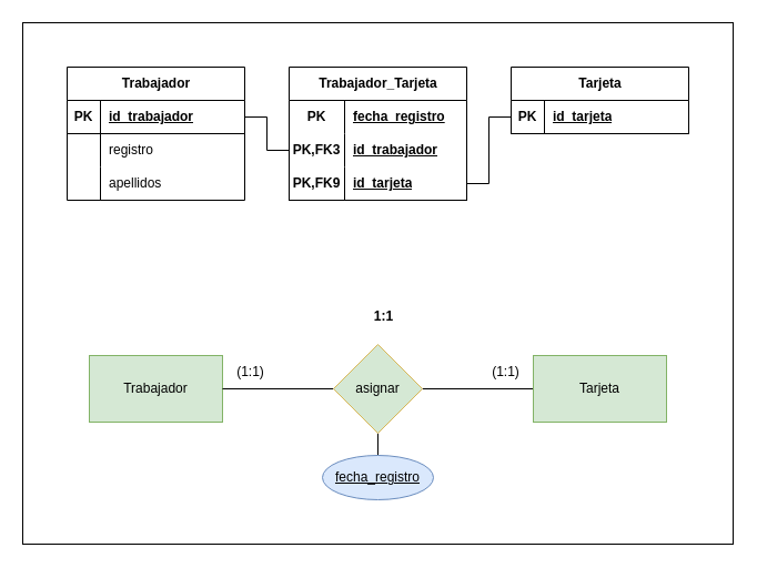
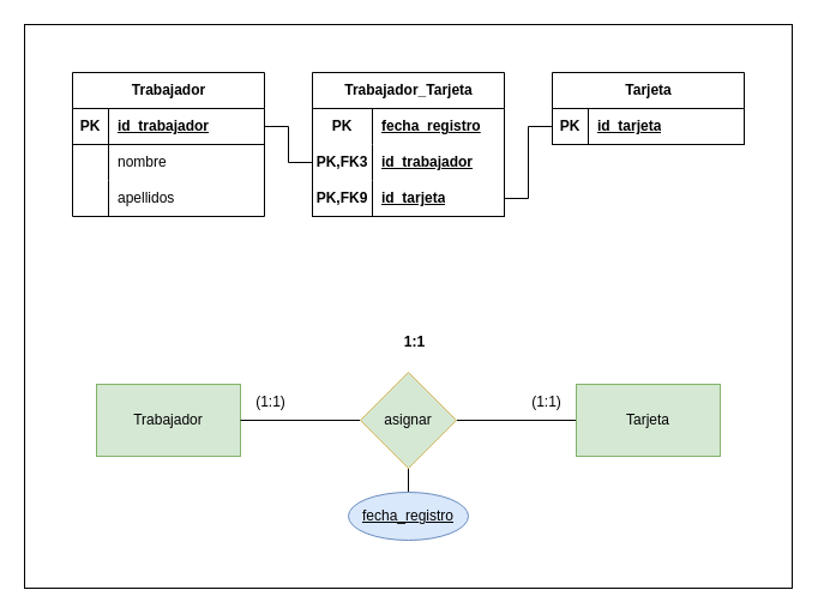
  <mxCell id="0" />
  <mxCell id="1" parent="0" />
  <mxCell id="2" value="" style="group" vertex="1" connectable="0" parent="1"><mxGeometry width="640" height="470" as="geometry" x="20" y="20" /></mxCell>
  <mxCell id="3" value="" style="rounded=0;whiteSpace=wrap;html=1;" vertex="1" parent="2"><mxGeometry width="640" height="470" as="geometry" /></mxCell>
  <mxCell id="4" value="Trabajador" style="rounded=0;whiteSpace=wrap;html=1;fillColor=#d5e8d4;strokeColor=#82b366;" vertex="1" parent="2"><mxGeometry x="60" y="300" width="120" height="60" as="geometry" /></mxCell>
  <mxCell id="5" style="edgeStyle=orthogonalEdgeStyle;rounded=0;orthogonalLoop=1;jettySize=auto;html=1;exitX=1;exitY=0.5;exitDx=0;exitDy=0;entryX=0;entryY=0.5;entryDx=0;entryDy=0;endArrow=none;startFill=0;" edge="1" parent="2" source="8" target="9"><mxGeometry relative="1" as="geometry" /></mxCell>
  <mxCell id="6" style="edgeStyle=orthogonalEdgeStyle;rounded=0;orthogonalLoop=1;jettySize=auto;html=1;exitX=0;exitY=0.5;exitDx=0;exitDy=0;entryX=1;entryY=0.5;entryDx=0;entryDy=0;endArrow=none;startFill=0;" edge="1" parent="2" source="8" target="4"><mxGeometry relative="1" as="geometry" /></mxCell>
  <mxCell id="7" style="edgeStyle=orthogonalEdgeStyle;rounded=0;orthogonalLoop=1;jettySize=auto;html=1;exitX=0.5;exitY=1;exitDx=0;exitDy=0;entryX=0.5;entryY=0;entryDx=0;entryDy=0;endArrow=none;startFill=0;" edge="1" parent="2" source="8" target="23"><mxGeometry relative="1" as="geometry" /></mxCell>
  <mxCell id="8" value="asignar" style="rhombus;whiteSpace=wrap;html=1;fillColor=#d5e8d4;strokeColor=#d6b656;" vertex="1" parent="2"><mxGeometry x="280" y="290" width="80" height="80" as="geometry" /></mxCell>
  <mxCell id="9" value="Tarjeta" style="rounded=0;whiteSpace=wrap;html=1;fillColor=#d5e8d4;strokeColor=#82b366;" vertex="1" parent="2"><mxGeometry x="460" y="300" width="120" height="60" as="geometry" /></mxCell>
  <mxCell id="10" value="(1:1)" style="text;html=1;align=center;verticalAlign=middle;resizable=0;points=[];autosize=1;strokeColor=none;fillColor=none;" vertex="1" parent="2"><mxGeometry x="410" y="300" width="50" height="30" as="geometry" /></mxCell>
  <mxCell id="11" value="(1:1)" style="text;html=1;align=center;verticalAlign=middle;resizable=0;points=[];autosize=1;strokeColor=none;fillColor=none;" vertex="1" parent="2"><mxGeometry x="180" y="300" width="50" height="30" as="geometry" /></mxCell>
  <mxCell id="12" value="1:1" style="text;html=1;align=center;verticalAlign=middle;resizable=0;points=[];autosize=1;strokeColor=none;fillColor=none;fontStyle=1" vertex="1" parent="2"><mxGeometry x="305" y="250" width="40" height="30" as="geometry" /></mxCell>
  <mxCell id="13" value="Trabajador" style="shape=table;startSize=30;container=1;collapsible=1;childLayout=tableLayout;fixedRows=1;rowLines=0;fontStyle=1;align=center;resizeLast=1;html=1;" vertex="1" parent="2"><mxGeometry x="40" y="40" width="160" height="120" as="geometry" /></mxCell>
  <mxCell id="14" value="" style="shape=tableRow;horizontal=0;startSize=0;swimlaneHead=0;swimlaneBody=0;fillColor=none;collapsible=0;dropTarget=0;points=[[0,0.5],[1,0.5]];portConstraint=eastwest;top=0;left=0;right=0;bottom=1;" vertex="1" parent="13"><mxGeometry y="30" width="160" height="30" as="geometry" /></mxCell>
  <mxCell id="15" value="PK" style="shape=partialRectangle;connectable=0;fillColor=none;top=0;left=0;bottom=0;right=0;fontStyle=1;overflow=hidden;whiteSpace=wrap;html=1;" vertex="1" parent="14"><mxGeometry width="30" height="30" as="geometry"><mxRectangle width="30" height="30" as="alternateBounds" /></mxGeometry></mxCell>
  <mxCell id="16" value="id_trabajador" style="shape=partialRectangle;connectable=0;fillColor=none;top=0;left=0;bottom=0;right=0;align=left;spacingLeft=6;fontStyle=5;overflow=hidden;whiteSpace=wrap;html=1;" vertex="1" parent="14"><mxGeometry x="30" width="130" height="30" as="geometry"><mxRectangle width="130" height="30" as="alternateBounds" /></mxGeometry></mxCell>
  <mxCell id="17" value="" style="shape=tableRow;horizontal=0;startSize=0;swimlaneHead=0;swimlaneBody=0;fillColor=none;collapsible=0;dropTarget=0;points=[[0,0.5],[1,0.5]];portConstraint=eastwest;top=0;left=0;right=0;bottom=0;" vertex="1" parent="13"><mxGeometry y="60" width="160" height="30" as="geometry" /></mxCell>
  <mxCell id="18" value="" style="shape=partialRectangle;connectable=0;fillColor=none;top=0;left=0;bottom=0;right=0;editable=1;overflow=hidden;whiteSpace=wrap;html=1;" vertex="1" parent="17"><mxGeometry width="30" height="30" as="geometry"><mxRectangle width="30" height="30" as="alternateBounds" /></mxGeometry></mxCell>
- <mxCell id="19" value="registro" style="shape=partialRectangle;connectable=0;fillColor=none;top=0;left=0;bottom=0;right=0;align=left;spacingLeft=6;overflow=hidden;whiteSpace=wrap;html=1;" vertex="1" parent="17"><mxGeometry x="30" width="130" height="30" as="geometry"><mxRectangle width="130" height="30" as="alternateBounds" /></mxGeometry></mxCell>
+ <mxCell id="19" value="nombre" style="shape=partialRectangle;connectable=0;fillColor=none;top=0;left=0;bottom=0;right=0;align=left;spacingLeft=6;overflow=hidden;whiteSpace=wrap;html=1;" vertex="1" parent="17"><mxGeometry x="30" width="130" height="30" as="geometry"><mxRectangle width="130" height="30" as="alternateBounds" /></mxGeometry></mxCell>
  <mxCell id="20" value="" style="shape=tableRow;horizontal=0;startSize=0;swimlaneHead=0;swimlaneBody=0;fillColor=none;collapsible=0;dropTarget=0;points=[[0,0.5],[1,0.5]];portConstraint=eastwest;top=0;left=0;right=0;bottom=0;" vertex="1" parent="13"><mxGeometry y="90" width="160" height="30" as="geometry" /></mxCell>
  <mxCell id="21" value="" style="shape=partialRectangle;connectable=0;fillColor=none;top=0;left=0;bottom=0;right=0;editable=1;overflow=hidden;whiteSpace=wrap;html=1;" vertex="1" parent="20"><mxGeometry width="30" height="30" as="geometry"><mxRectangle width="30" height="30" as="alternateBounds" /></mxGeometry></mxCell>
  <mxCell id="22" value="apellidos" style="shape=partialRectangle;connectable=0;fillColor=none;top=0;left=0;bottom=0;right=0;align=left;spacingLeft=6;overflow=hidden;whiteSpace=wrap;html=1;" vertex="1" parent="20"><mxGeometry x="30" width="130" height="30" as="geometry"><mxRectangle width="130" height="30" as="alternateBounds" /></mxGeometry></mxCell>
  <mxCell id="23" value="fecha_registro" style="ellipse;whiteSpace=wrap;html=1;fontStyle=4;fillColor=#dae8fc;strokeColor=#6c8ebf;" vertex="1" parent="2"><mxGeometry x="270" y="390" width="100" height="40" as="geometry" /></mxCell>
  <mxCell id="24" value="Trabajador_Tarjeta" style="shape=table;startSize=30;container=1;collapsible=1;childLayout=tableLayout;fixedRows=1;rowLines=0;fontStyle=1;align=center;resizeLast=1;html=1;" vertex="1" parent="2"><mxGeometry x="240" y="40" width="160" height="120" as="geometry" /></mxCell>
  <mxCell id="25" value="" style="shape=tableRow;horizontal=0;startSize=0;swimlaneHead=0;swimlaneBody=0;fillColor=none;collapsible=0;dropTarget=0;points=[[0,0.5],[1,0.5]];portConstraint=eastwest;top=0;left=0;right=0;bottom=0;" vertex="1" parent="24"><mxGeometry y="30" width="160" height="30" as="geometry" /></mxCell>
  <mxCell id="26" value="PK" style="shape=partialRectangle;connectable=0;fillColor=none;top=0;left=0;bottom=0;right=0;fontStyle=1;overflow=hidden;whiteSpace=wrap;html=1;" vertex="1" parent="25"><mxGeometry width="50" height="30" as="geometry"><mxRectangle width="50" height="30" as="alternateBounds" /></mxGeometry></mxCell>
  <mxCell id="27" value="fecha_registro" style="shape=partialRectangle;connectable=0;fillColor=none;top=0;left=0;bottom=0;right=0;align=left;spacingLeft=6;fontStyle=5;overflow=hidden;whiteSpace=wrap;html=1;" vertex="1" parent="25"><mxGeometry x="50" width="110" height="30" as="geometry"><mxRectangle width="110" height="30" as="alternateBounds" /></mxGeometry></mxCell>
  <mxCell id="28" value="" style="shape=tableRow;horizontal=0;startSize=0;swimlaneHead=0;swimlaneBody=0;fillColor=none;collapsible=0;dropTarget=0;points=[[0,0.5],[1,0.5]];portConstraint=eastwest;top=0;left=0;right=0;bottom=0;" vertex="1" parent="24"><mxGeometry y="60" width="160" height="30" as="geometry" /></mxCell>
  <mxCell id="29" value="PK,FK3" style="shape=partialRectangle;connectable=0;fillColor=none;top=0;left=0;bottom=0;right=0;fontStyle=1;overflow=hidden;whiteSpace=wrap;html=1;" vertex="1" parent="28"><mxGeometry width="50" height="30" as="geometry"><mxRectangle width="50" height="30" as="alternateBounds" /></mxGeometry></mxCell>
  <mxCell id="30" value="id_trabajador" style="shape=partialRectangle;connectable=0;fillColor=none;top=0;left=0;bottom=0;right=0;align=left;spacingLeft=6;fontStyle=5;overflow=hidden;whiteSpace=wrap;html=1;" vertex="1" parent="28"><mxGeometry x="50" width="110" height="30" as="geometry"><mxRectangle width="110" height="30" as="alternateBounds" /></mxGeometry></mxCell>
  <mxCell id="31" value="" style="shape=tableRow;horizontal=0;startSize=0;swimlaneHead=0;swimlaneBody=0;fillColor=none;collapsible=0;dropTarget=0;points=[[0,0.5],[1,0.5]];portConstraint=eastwest;top=0;left=0;right=0;bottom=1;" vertex="1" parent="24"><mxGeometry y="90" width="160" height="30" as="geometry" /></mxCell>
  <mxCell id="32" value="PK,FK9" style="shape=partialRectangle;connectable=0;fillColor=none;top=0;left=0;bottom=0;right=0;fontStyle=1;overflow=hidden;whiteSpace=wrap;html=1;" vertex="1" parent="31"><mxGeometry width="50" height="30" as="geometry"><mxRectangle width="50" height="30" as="alternateBounds" /></mxGeometry></mxCell>
  <mxCell id="33" value="id_tarjeta" style="shape=partialRectangle;connectable=0;fillColor=none;top=0;left=0;bottom=0;right=0;align=left;spacingLeft=6;fontStyle=5;overflow=hidden;whiteSpace=wrap;html=1;" vertex="1" parent="31"><mxGeometry x="50" width="110" height="30" as="geometry"><mxRectangle width="110" height="30" as="alternateBounds" /></mxGeometry></mxCell>
  <mxCell id="34" value="Tarjeta" style="shape=table;startSize=30;container=1;collapsible=1;childLayout=tableLayout;fixedRows=1;rowLines=0;fontStyle=1;align=center;resizeLast=1;html=1;" vertex="1" parent="2"><mxGeometry x="440" y="40" width="160" height="60" as="geometry" /></mxCell>
  <mxCell id="35" value="" style="shape=tableRow;horizontal=0;startSize=0;swimlaneHead=0;swimlaneBody=0;fillColor=none;collapsible=0;dropTarget=0;points=[[0,0.5],[1,0.5]];portConstraint=eastwest;top=0;left=0;right=0;bottom=1;" vertex="1" parent="34"><mxGeometry y="30" width="160" height="30" as="geometry" /></mxCell>
  <mxCell id="36" value="PK" style="shape=partialRectangle;connectable=0;fillColor=none;top=0;left=0;bottom=0;right=0;fontStyle=1;overflow=hidden;whiteSpace=wrap;html=1;" vertex="1" parent="35"><mxGeometry width="30" height="30" as="geometry"><mxRectangle width="30" height="30" as="alternateBounds" /></mxGeometry></mxCell>
  <mxCell id="37" value="id_tarjeta" style="shape=partialRectangle;connectable=0;fillColor=none;top=0;left=0;bottom=0;right=0;align=left;spacingLeft=6;fontStyle=5;overflow=hidden;whiteSpace=wrap;html=1;" vertex="1" parent="35"><mxGeometry x="30" width="130" height="30" as="geometry"><mxRectangle width="130" height="30" as="alternateBounds" /></mxGeometry></mxCell>
  <mxCell id="38" style="edgeStyle=orthogonalEdgeStyle;rounded=0;orthogonalLoop=1;jettySize=auto;html=1;exitX=1;exitY=0.5;exitDx=0;exitDy=0;entryX=0;entryY=0.5;entryDx=0;entryDy=0;endArrow=none;startFill=0;" edge="1" parent="2" source="14" target="28"><mxGeometry relative="1" as="geometry" /></mxCell>
  <mxCell id="39" style="edgeStyle=orthogonalEdgeStyle;rounded=0;orthogonalLoop=1;jettySize=auto;html=1;exitX=0;exitY=0.5;exitDx=0;exitDy=0;entryX=1;entryY=0.5;entryDx=0;entryDy=0;endArrow=none;startFill=0;" edge="1" parent="2" source="35" target="31"><mxGeometry relative="1" as="geometry" /></mxCell>
